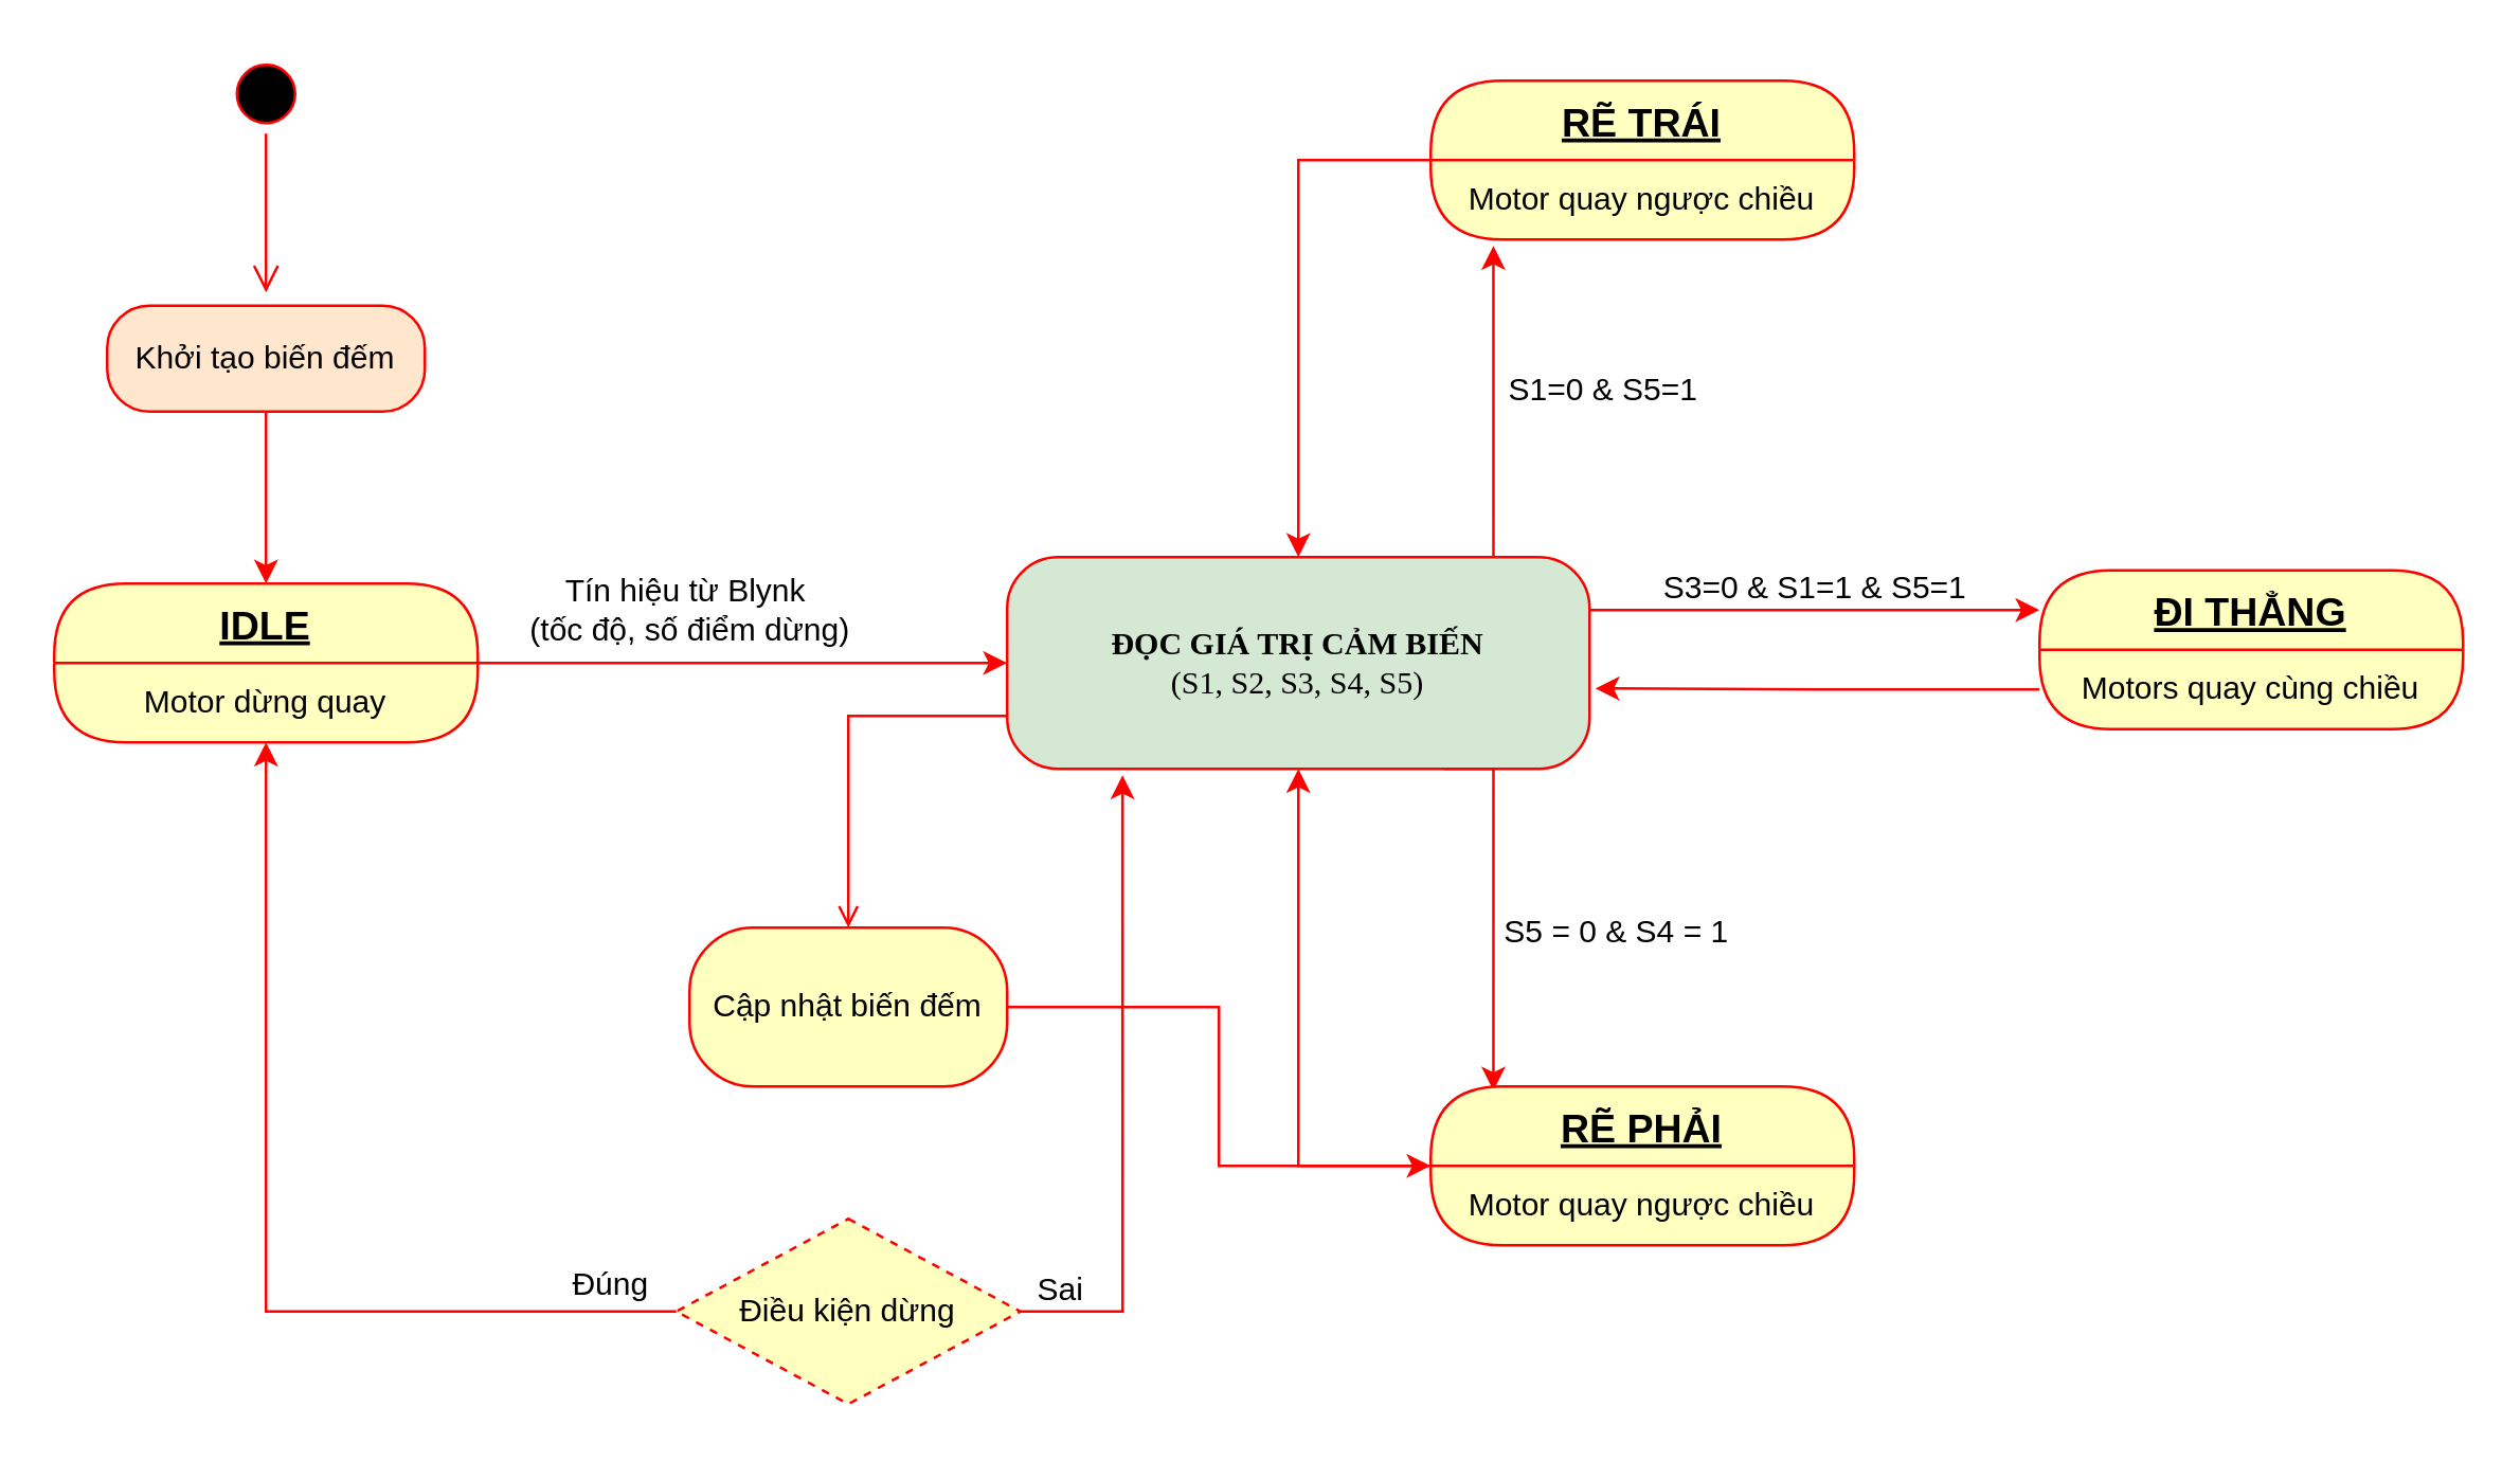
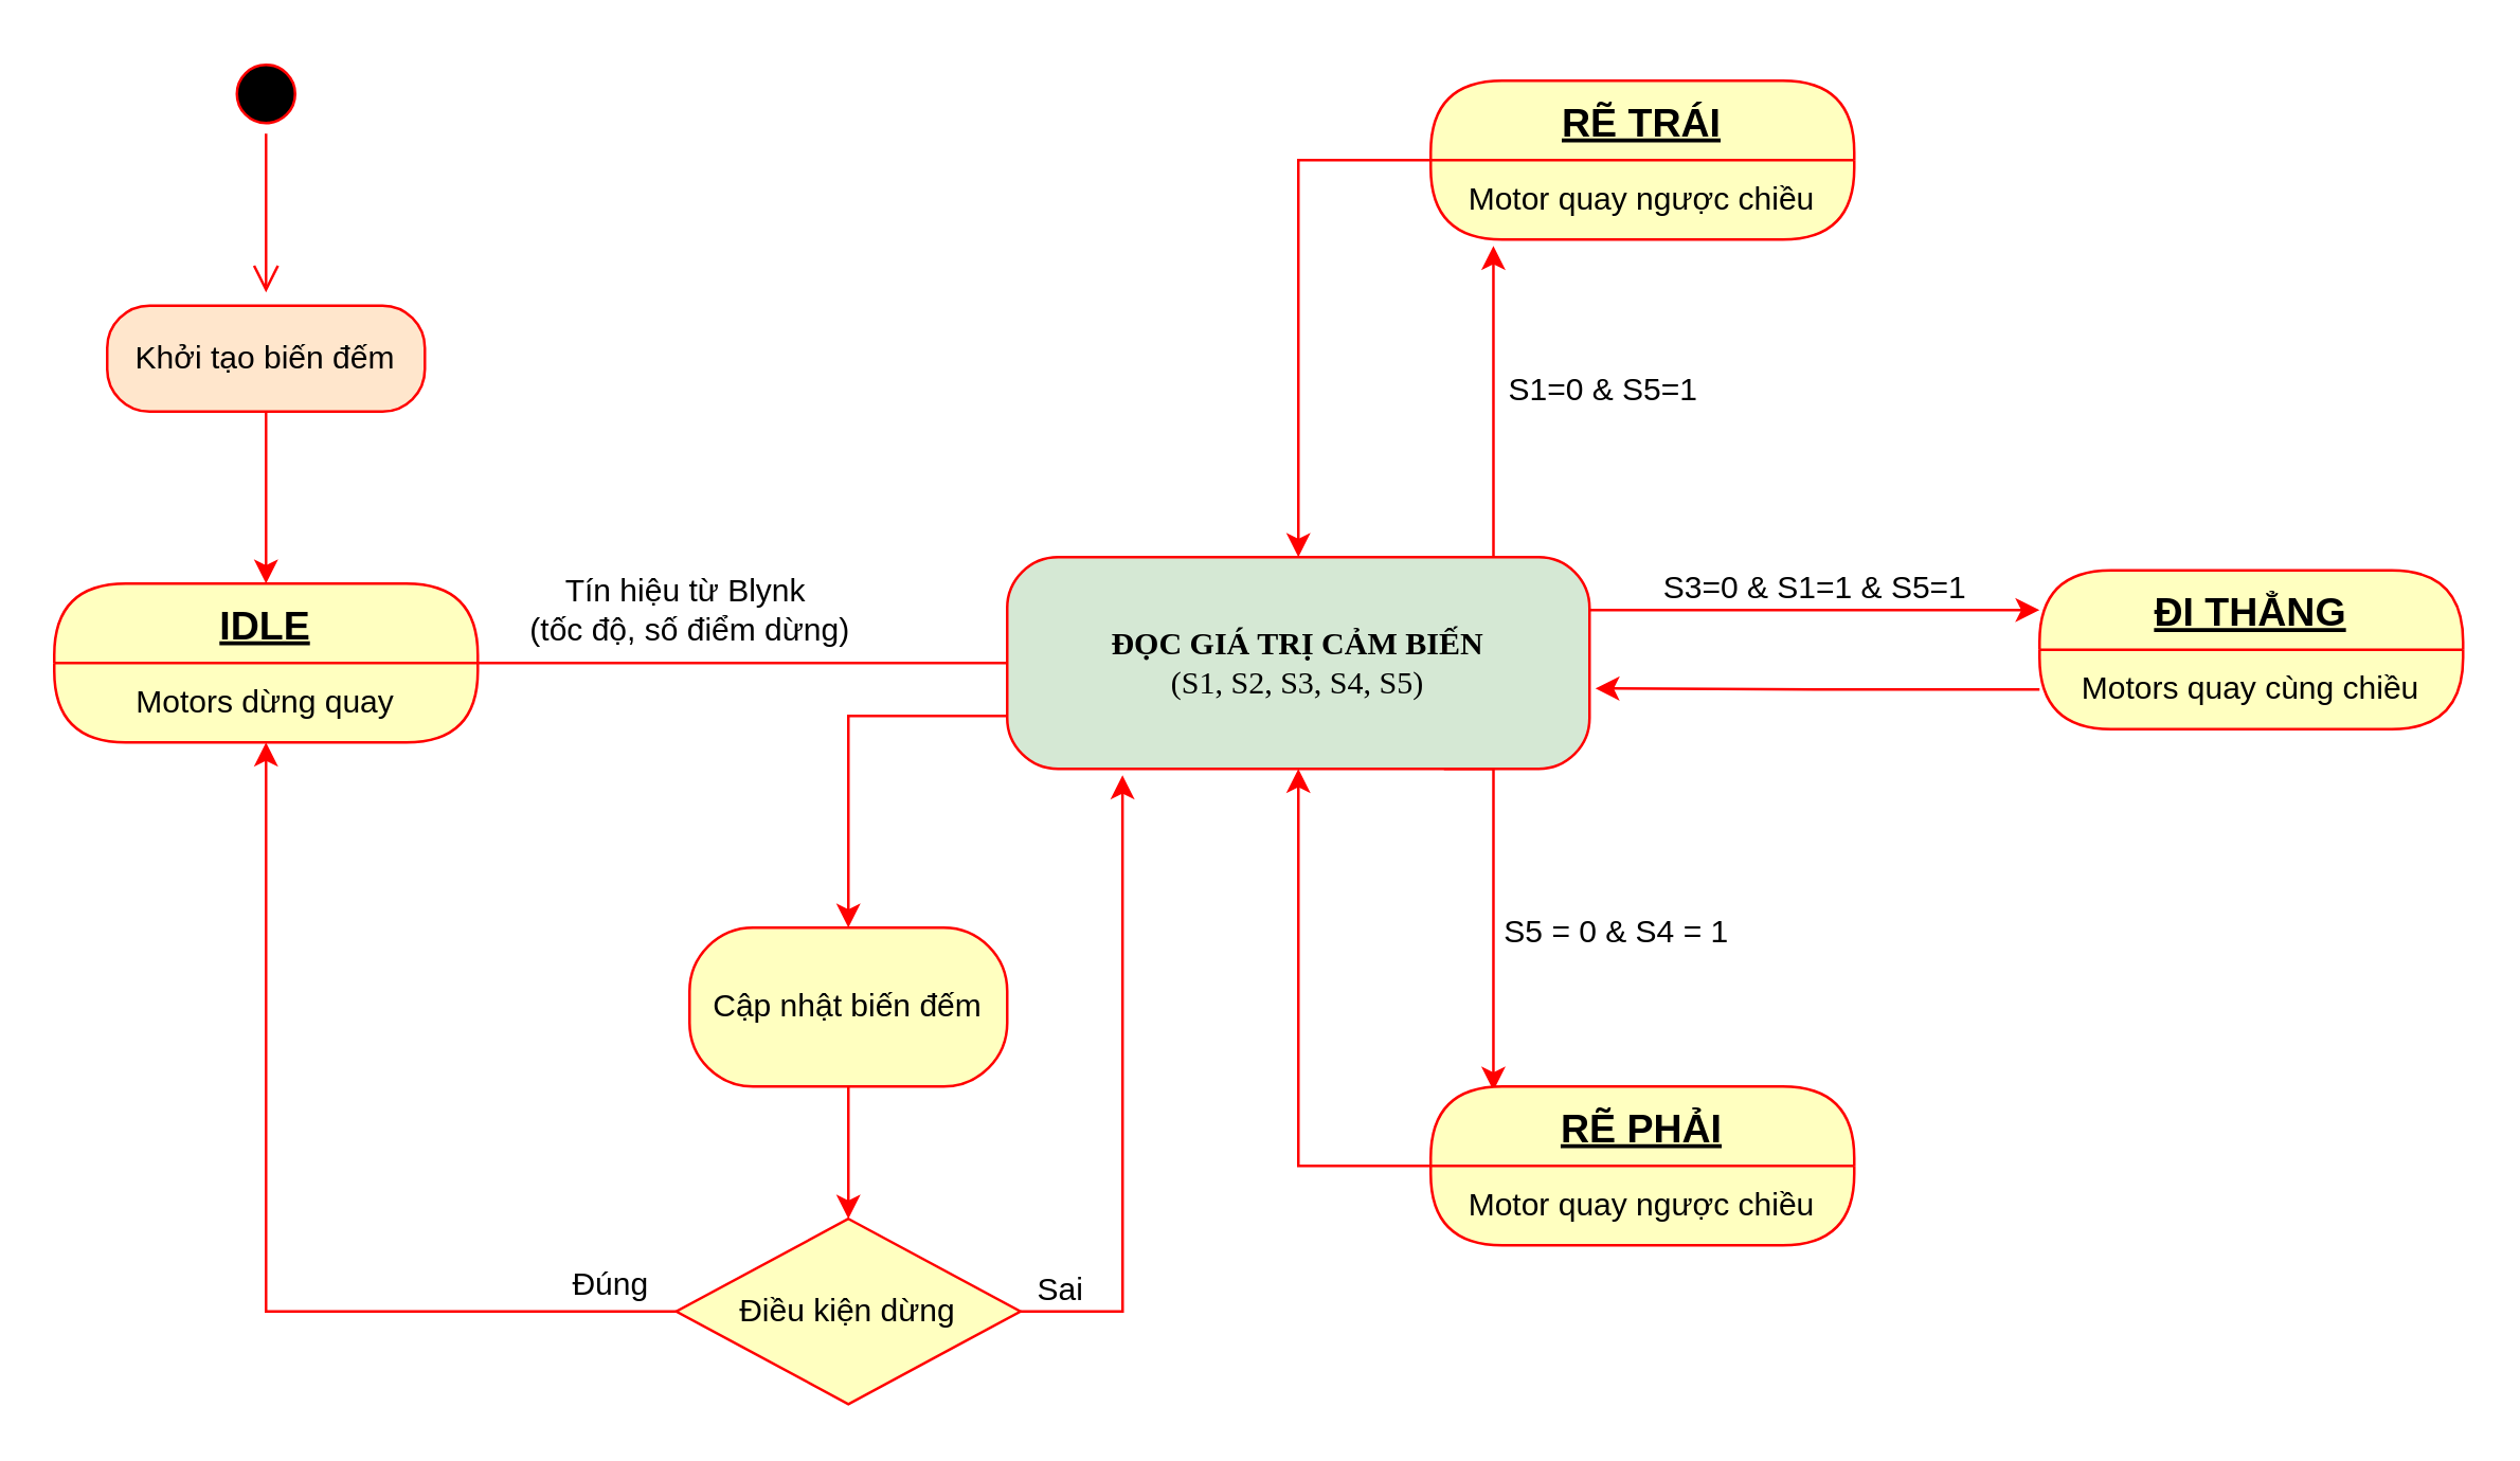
  <mxCell id="0" />
  <mxCell id="1" parent="0" />
- <mxCell id="2" style="edgeStyle=orthogonalEdgeStyle;rounded=0;orthogonalLoop=1;jettySize=auto;html=1;exitX=0;exitY=0.75;exitDx=0;exitDy=0;entryX=0.5;entryY=0;entryDx=0;entryDy=0;fontSize=15;strokeColor=#FF0000;endArrow=open;" edge="1" parent="1" source="6" target="24"><mxGeometry relative="1" as="geometry" /></mxCell>
+ <mxCell id="2" style="edgeStyle=orthogonalEdgeStyle;rounded=0;orthogonalLoop=1;jettySize=auto;html=1;exitX=0;exitY=0.75;exitDx=0;exitDy=0;entryX=0.5;entryY=0;entryDx=0;entryDy=0;fontSize=15;strokeColor=#FF0000;" edge="1" parent="1" source="6" target="24"><mxGeometry relative="1" as="geometry" /></mxCell>
  <mxCell id="3" style="edgeStyle=orthogonalEdgeStyle;rounded=0;orthogonalLoop=1;jettySize=auto;html=1;exitX=1;exitY=0.25;exitDx=0;exitDy=0;entryX=0;entryY=0.25;entryDx=0;entryDy=0;fontSize=15;strokeColor=#FF0000;" edge="1" parent="1" source="6" target="16"><mxGeometry relative="1" as="geometry" /></mxCell>
  <mxCell id="4" style="edgeStyle=orthogonalEdgeStyle;rounded=0;orthogonalLoop=1;jettySize=auto;html=1;exitX=0.75;exitY=0;exitDx=0;exitDy=0;entryX=0.148;entryY=1.08;entryDx=0;entryDy=0;fontSize=15;strokeColor=#FF0000;entryPerimeter=0;" edge="1" parent="1" source="6" target="15"><mxGeometry relative="1" as="geometry"><Array as="points"><mxPoint x="564" y="210" /></Array></mxGeometry></mxCell>
  <mxCell id="5" style="edgeStyle=orthogonalEdgeStyle;rounded=0;orthogonalLoop=1;jettySize=auto;html=1;exitX=0.75;exitY=1;exitDx=0;exitDy=0;entryX=0.148;entryY=0.027;entryDx=0;entryDy=0;entryPerimeter=0;fontSize=15;strokeColor=#FF0000;" edge="1" parent="1" source="6" target="19"><mxGeometry relative="1" as="geometry"><Array as="points"><mxPoint x="564" y="290" /></Array></mxGeometry></mxCell>
  <mxCell id="6" value="&lt;b&gt;ĐỌC GIÁ TRỊ CẢM BIẾN&lt;/b&gt;&lt;br&gt;(S1, S2, S3, S4, S5)" style="rounded=1;whiteSpace=wrap;html=1;arcSize=24;fillColor=#d5e8d4;strokeColor=#ff0000;shadow=0;comic=0;labelBackgroundColor=none;fontFamily=Verdana;fontSize=12;fontColor=#000000;align=center;" parent="1" vertex="1"><mxGeometry x="380" y="210" width="220" height="80" as="geometry" /></mxCell>
- <mxCell id="7" value="" style="edgeStyle=orthogonalEdgeStyle;rounded=0;orthogonalLoop=1;jettySize=auto;html=1;strokeColor=#FF0000;" edge="1" parent="1" source="8" target="6"><mxGeometry relative="1" as="geometry" /></mxCell>
+ <mxCell id="7" value="" style="edgeStyle=orthogonalEdgeStyle;rounded=0;orthogonalLoop=1;jettySize=auto;html=1;strokeColor=#FF0000;endArrow=none;" edge="1" parent="1" source="8" target="6"><mxGeometry relative="1" as="geometry" /></mxCell>
  <mxCell id="8" value="IDLE" style="swimlane;fontStyle=5;align=center;verticalAlign=middle;childLayout=stackLayout;horizontal=1;startSize=30;horizontalStack=0;resizeParent=0;resizeLast=1;container=0;fontColor=#000000;collapsible=0;rounded=1;arcSize=30;strokeColor=#ff0000;fillColor=#ffffc0;swimlaneFillColor=#ffffc0;dropTarget=0;fontSize=15;" vertex="1" parent="1"><mxGeometry x="20" y="220" width="160" height="60" as="geometry" /></mxCell>
- <mxCell id="9" value="Motor dừng quay" style="text;html=1;strokeColor=none;fillColor=none;align=center;verticalAlign=middle;spacingLeft=4;spacingRight=4;whiteSpace=wrap;overflow=hidden;rotatable=0;fontColor=#000000;" vertex="1" parent="8"><mxGeometry y="30" width="160" height="30" as="geometry" /></mxCell>
+ <mxCell id="9" value="Motors dừng quay" style="text;html=1;strokeColor=none;fillColor=none;align=center;verticalAlign=middle;spacingLeft=4;spacingRight=4;whiteSpace=wrap;overflow=hidden;rotatable=0;fontColor=#000000;" vertex="1" parent="8"><mxGeometry y="30" width="160" height="30" as="geometry" /></mxCell>
  <mxCell id="10" value="" style="ellipse;html=1;shape=startState;fillColor=#000000;strokeColor=#ff0000;" vertex="1" parent="1"><mxGeometry x="85" y="20" width="30" height="30" as="geometry" /></mxCell>
  <mxCell id="11" value="" style="edgeStyle=orthogonalEdgeStyle;html=1;verticalAlign=bottom;endArrow=open;endSize=8;strokeColor=#ff0000;" edge="1" source="10" parent="1"><mxGeometry relative="1" as="geometry"><mxPoint x="100" y="110" as="targetPoint" /></mxGeometry></mxCell>
  <mxCell id="12" value="Tín hiệu từ Blynk&amp;nbsp;&lt;br&gt;(tốc độ, số điểm dừng)" style="text;html=1;align=center;verticalAlign=middle;resizable=0;points=[];autosize=1;strokeColor=none;" vertex="1" parent="1"><mxGeometry x="190" y="215" width="140" height="30" as="geometry" /></mxCell>
  <mxCell id="13" style="edgeStyle=orthogonalEdgeStyle;rounded=0;orthogonalLoop=1;jettySize=auto;html=1;exitX=0;exitY=0.5;exitDx=0;exitDy=0;fontSize=15;strokeColor=#FF0000;" edge="1" parent="1" source="14" target="6"><mxGeometry relative="1" as="geometry" /></mxCell>
  <mxCell id="14" value="RẼ TRÁI" style="swimlane;fontStyle=5;align=center;verticalAlign=middle;childLayout=stackLayout;horizontal=1;startSize=30;horizontalStack=0;resizeParent=0;resizeLast=1;container=0;fontColor=#000000;collapsible=0;rounded=1;arcSize=30;strokeColor=#ff0000;fillColor=#ffffc0;swimlaneFillColor=#ffffc0;dropTarget=0;fontSize=15;" vertex="1" parent="1"><mxGeometry x="540" y="30" width="160" height="60" as="geometry" /></mxCell>
  <mxCell id="15" value="Motor quay ngược chiều" style="text;html=1;strokeColor=none;fillColor=none;align=center;verticalAlign=middle;spacingLeft=4;spacingRight=4;whiteSpace=wrap;overflow=hidden;rotatable=0;fontColor=#000000;" vertex="1" parent="14"><mxGeometry y="30" width="160" height="30" as="geometry" /></mxCell>
  <mxCell id="16" value="ĐI THẲNG" style="swimlane;fontStyle=5;align=center;verticalAlign=middle;childLayout=stackLayout;horizontal=1;startSize=30;horizontalStack=0;resizeParent=0;resizeLast=1;container=0;fontColor=#000000;collapsible=0;rounded=1;arcSize=30;strokeColor=#ff0000;fillColor=#ffffc0;swimlaneFillColor=#ffffc0;dropTarget=0;fontSize=15;" vertex="1" parent="1"><mxGeometry x="770" y="215" width="160" height="60" as="geometry" /></mxCell>
  <mxCell id="17" value="Motors quay cùng chiều" style="text;html=1;strokeColor=none;fillColor=none;align=center;verticalAlign=middle;spacingLeft=4;spacingRight=4;whiteSpace=wrap;overflow=hidden;rotatable=0;fontColor=#000000;" vertex="1" parent="16"><mxGeometry y="30" width="160" height="30" as="geometry" /></mxCell>
  <mxCell id="18" style="edgeStyle=orthogonalEdgeStyle;rounded=0;orthogonalLoop=1;jettySize=auto;html=1;exitX=0;exitY=0.5;exitDx=0;exitDy=0;entryX=0.5;entryY=1;entryDx=0;entryDy=0;fontSize=15;strokeColor=#FF0000;" edge="1" parent="1" source="19" target="6"><mxGeometry relative="1" as="geometry" /></mxCell>
  <mxCell id="19" value="RẼ PHẢI" style="swimlane;fontStyle=5;align=center;verticalAlign=middle;childLayout=stackLayout;horizontal=1;startSize=30;horizontalStack=0;resizeParent=0;resizeLast=1;container=0;fontColor=#000000;collapsible=0;rounded=1;arcSize=30;strokeColor=#ff0000;fillColor=#ffffc0;swimlaneFillColor=#ffffc0;dropTarget=0;fontSize=15;" vertex="1" parent="1"><mxGeometry x="540" y="410" width="160" height="60" as="geometry" /></mxCell>
  <mxCell id="20" style="edgeStyle=orthogonalEdgeStyle;rounded=0;orthogonalLoop=1;jettySize=auto;html=1;entryX=0.5;entryY=1;entryDx=0;entryDy=0;strokeColor=#FF0000;" edge="1" parent="1" source="22" target="9"><mxGeometry relative="1" as="geometry" /></mxCell>
  <mxCell id="21" style="edgeStyle=orthogonalEdgeStyle;rounded=0;orthogonalLoop=1;jettySize=auto;html=1;exitX=1;exitY=0.5;exitDx=0;exitDy=0;entryX=0.198;entryY=1.03;entryDx=0;entryDy=0;entryPerimeter=0;fontSize=15;strokeColor=#FF0000;" edge="1" parent="1" source="22" target="6"><mxGeometry relative="1" as="geometry" /></mxCell>
- <mxCell id="22" value="Điều kiện dừng" style="rhombus;whiteSpace=wrap;html=1;fillColor=#ffffc0;strokeColor=#ff0000;dashed=1;" vertex="1" parent="1"><mxGeometry x="255" y="460" width="130" height="70" as="geometry" /></mxCell>
- <mxCell id="23" value="" style="edgeStyle=orthogonalEdgeStyle;rounded=0;orthogonalLoop=1;jettySize=auto;html=1;strokeColor=#FF0000;" edge="1" parent="1" source="24" target="19"><mxGeometry relative="1" as="geometry" /></mxCell>
+ <mxCell id="22" value="Điều kiện dừng" style="rhombus;whiteSpace=wrap;html=1;fillColor=#ffffc0;strokeColor=#ff0000;" vertex="1" parent="1"><mxGeometry x="255" y="460" width="130" height="70" as="geometry" /></mxCell>
+ <mxCell id="23" value="" style="edgeStyle=orthogonalEdgeStyle;rounded=0;orthogonalLoop=1;jettySize=auto;html=1;strokeColor=#FF0000;" edge="1" parent="1" source="24" target="22"><mxGeometry relative="1" as="geometry" /></mxCell>
  <mxCell id="24" value="Cập nhật biến đếm" style="rounded=1;whiteSpace=wrap;html=1;arcSize=40;fontColor=#000000;fillColor=#ffffc0;strokeColor=#ff0000;" vertex="1" parent="1"><mxGeometry x="260" y="350" width="120" height="60" as="geometry" /></mxCell>
  <mxCell id="25" style="edgeStyle=orthogonalEdgeStyle;rounded=0;orthogonalLoop=1;jettySize=auto;html=1;entryX=0.5;entryY=0;entryDx=0;entryDy=0;fontSize=15;strokeColor=#FF0000;" edge="1" parent="1" source="26" target="8"><mxGeometry relative="1" as="geometry" /></mxCell>
  <mxCell id="26" value="Khởi tạo biến đếm" style="rounded=1;whiteSpace=wrap;html=1;arcSize=40;fontColor=#000000;fillColor=#ffe6cc;strokeColor=#ff0000;" vertex="1" parent="1"><mxGeometry x="40" y="115" width="120" height="40" as="geometry" /></mxCell>
  <mxCell id="27" value="Đúng" style="text;html=1;align=center;verticalAlign=middle;resizable=0;points=[];autosize=1;strokeColor=none;" vertex="1" parent="1"><mxGeometry x="210" y="475" width="40" height="20" as="geometry" /></mxCell>
  <mxCell id="28" value="&lt;font style=&quot;font-size: 12px&quot;&gt;Sai&lt;br&gt;&lt;/font&gt;" style="text;html=1;align=center;verticalAlign=middle;resizable=0;points=[];autosize=1;strokeColor=none;fontSize=15;" vertex="1" parent="1"><mxGeometry x="385" y="475" width="30" height="20" as="geometry" /></mxCell>
  <mxCell id="29" value="&lt;font style=&quot;font-size: 12px&quot;&gt;S1=0 &amp;amp; S5=1&lt;/font&gt;" style="text;html=1;align=center;verticalAlign=middle;resizable=0;points=[];autosize=1;strokeColor=none;fontSize=15;" vertex="1" parent="1"><mxGeometry x="560" y="135" width="90" height="20" as="geometry" /></mxCell>
  <mxCell id="30" value="&lt;font style=&quot;font-size: 12px&quot;&gt;S5 = 0 &amp;amp; S4 = 1&lt;/font&gt;" style="text;html=1;align=center;verticalAlign=middle;resizable=0;points=[];autosize=1;strokeColor=none;fontSize=15;" vertex="1" parent="1"><mxGeometry x="560" y="340" width="100" height="20" as="geometry" /></mxCell>
  <mxCell id="31" value="&lt;font style=&quot;font-size: 12px&quot;&gt;S3=0 &amp;amp; S1=1 &amp;amp; S5=1&lt;/font&gt;" style="text;html=1;align=center;verticalAlign=middle;resizable=0;points=[];autosize=1;strokeColor=none;fontSize=15;" vertex="1" parent="1"><mxGeometry x="620" y="210" width="130" height="20" as="geometry" /></mxCell>
  <mxCell id="32" value="Motor quay ngược chiều" style="text;html=1;strokeColor=none;fillColor=none;align=center;verticalAlign=middle;spacingLeft=4;spacingRight=4;whiteSpace=wrap;overflow=hidden;rotatable=0;fontColor=#000000;" vertex="1" parent="1"><mxGeometry x="540" y="440" width="160" height="30" as="geometry" /></mxCell>
  <mxCell id="33" style="edgeStyle=orthogonalEdgeStyle;rounded=0;orthogonalLoop=1;jettySize=auto;html=1;exitX=0;exitY=0.5;exitDx=0;exitDy=0;entryX=1.01;entryY=0.62;entryDx=0;entryDy=0;entryPerimeter=0;fontSize=15;strokeColor=#FF0000;" edge="1" parent="1" source="17" target="6"><mxGeometry relative="1" as="geometry" /></mxCell>
